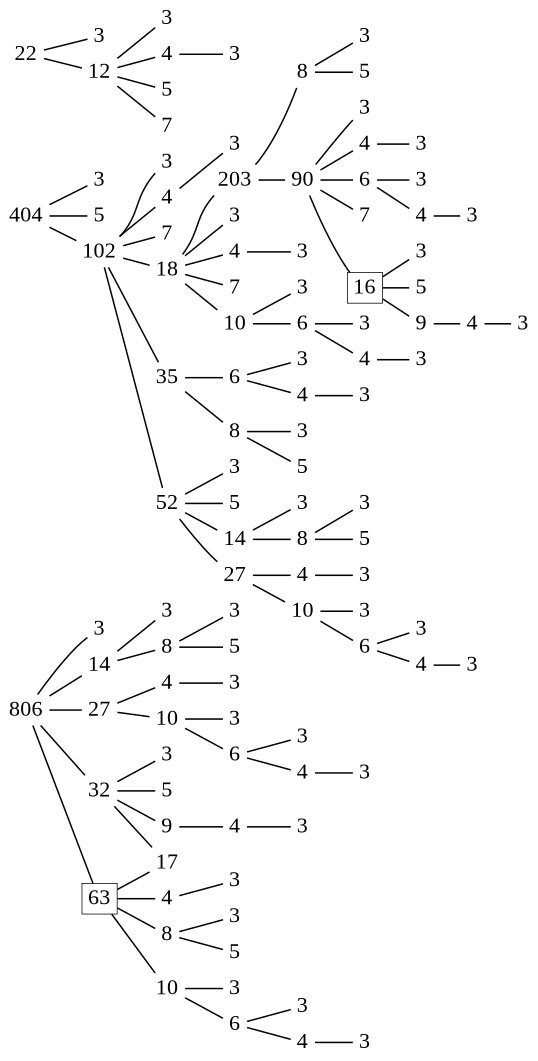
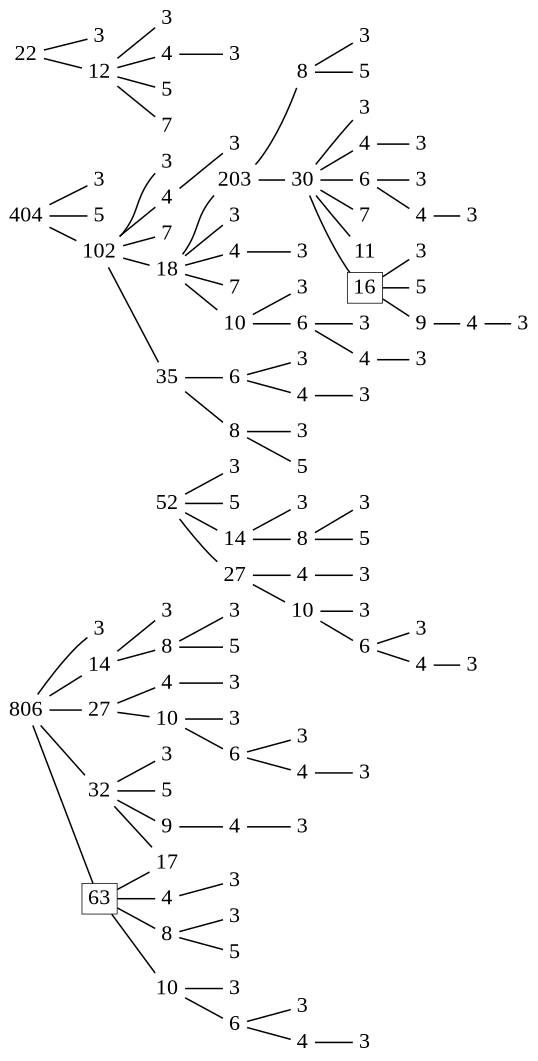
  digraph {
    fontname="Liberation Serif"
    nodesep=0.1
    rankdir=LR
    node [fontname="Liberation Serif" fontsize=30 shape=plaintext]
    edge [dir=none fontname="Liberation Serif" style=bold]
    n1 [height=0.25 label=806 width=0.25]
    n2 [height=0.25 label=3 width=0.25]
    n3 [height=0.25 label=14 width=0.25]
    n4 [height=0.25 label=27 width=0.25]
    n5 [height=0.25 label=32 width=0.25]
    n6 [height=0.25 label=63 shape=box width=0.25]
    n7 [height=0.25 label=3 width=0.25]
    n8 [height=0.25 label=8 width=0.25]
    n9 [height=0.25 label=4 width=0.25]
    n10 [height=0.25 label=10 width=0.25]
    n11 [height=0.25 label=3 width=0.25]
    n12 [height=0.25 label=5 width=0.25]
    n13 [height=0.25 label=9 width=0.25]
    n14 [height=0.25 label=17 width=0.25]
    n15 [height=0.25 label=4 width=0.25]
    n16 [height=0.25 label=8 width=0.25]
    n17 [height=0.25 label=10 width=0.25]
    n18 [height=0.25 label=404 width=0.25]
    n19 [height=0.25 label=3 width=0.25]
    n20 [height=0.25 label=5 width=0.25]
    n21 [height=0.25 label=102 width=0.25]
    n22 [height=0.25 label=3 width=0.25]
    n23 [height=0.25 label=5 width=0.25]
    n24 [height=0.25 label=3 width=0.25]
    n25 [height=0.25 label=3 width=0.25]
    n26 [height=0.25 label=6 width=0.25]
    n27 [height=0.25 label=3 width=0.25]
    n28 [height=0.25 label=4 width=0.25]
    n29 [height=0.25 label=3 width=0.25]
    n30 [height=0.25 label=4 width=0.25]
    n31 [height=0.25 label=3 width=0.25]
    n32 [height=0.25 label=3 width=0.25]
    n33 [height=0.25 label=3 width=0.25]
    n34 [height=0.25 label=5 width=0.25]
    n35 [height=0.25 label=3 width=0.25]
    n36 [height=0.25 label=6 width=0.25]
    n37 [height=0.25 label=22 width=0.25]
    n38 [height=0.25 label=3 width=0.25]
    n39 [height=0.25 label=12 width=0.25]
    n40 [height=0.25 label=3 width=0.25]
    n41 [height=0.25 label=4 width=0.25]
    n42 [height=0.25 label=3 width=0.25]
    n43 [height=0.25 label=3 width=0.25]
    n44 [height=0.25 label=4 width=0.25]
    n45 [height=0.25 label=5 width=0.25]
    n46 [height=0.25 label=7 width=0.25]
    n47 [height=0.25 label=3 width=0.25]
    n48 [height=0.25 label=3 width=0.25]
    n49 [height=0.25 label=4 width=0.25]
    n50 [height=0.25 label=7 width=0.25]
    n51 [height=0.25 label=18 width=0.25]
    n52 [height=0.25 label=35 width=0.25]
    n53 [height=0.25 label=52 width=0.25]
    n54 [height=0.25 label=203 width=0.25]
    n55 [height=0.25 label=8 width=0.25]
-   n56 [height=0.25 label=90 width=0.25]
+   n56 [height=0.25 label=30 width=0.25]
    n57 [height=0.25 label=3 width=0.25]
    n58 [height=0.25 label=3 width=0.25]
    n59 [height=0.25 label=4 width=0.25]
    n60 [height=0.25 label=7 width=0.25]
    n61 [height=0.25 label=10 width=0.25]
    n62 [height=0.25 label=6 width=0.25]
    n63 [height=0.25 label=8 width=0.25]
    n64 [height=0.25 label=3 width=0.25]
    n65 [height=0.25 label=5 width=0.25]
    n66 [height=0.25 label=14 width=0.25]
    n67 [height=0.25 label=27 width=0.25]
    n68 [height=0.25 label=3 width=0.25]
    n69 [height=0.25 label=3 width=0.25]
    n70 [height=0.25 label=6 width=0.25]
    n71 [height=0.25 label=3 width=0.25]
    n72 [height=0.25 label=4 width=0.25]
    n73 [height=0.25 label=3 width=0.25]
    n74 [height=0.25 label=3 width=0.25]
    n75 [height=0.25 label=4 width=0.25]
    n76 [height=0.25 label=3 width=0.25]
    n77 [height=0.25 label=5 width=0.25]
    n78 [height=0.25 label=3 width=0.25]
    n79 [height=0.25 label=3 width=0.25]
    n80 [height=0.25 label=8 width=0.25]
    n81 [height=0.25 label=4 width=0.25]
    n82 [height=0.25 label=10 width=0.25]
    n83 [height=0.25 label=3 width=0.25]
    n84 [height=0.25 label=5 width=0.25]
    n85 [height=0.25 label=3 width=0.25]
    n86 [height=0.25 label=3 width=0.25]
    n87 [height=0.25 label=6 width=0.25]
    n88 [height=0.25 label=3 width=0.25]
    n89 [height=0.25 label=4 width=0.25]
    n90 [height=0.25 label=3 width=0.25]
    n91 [height=0.25 label=3 width=0.25]
    n92 [height=0.25 label=5 width=0.25]
    n93 [height=0.25 label=3 width=0.25]
    n94 [height=0.25 label=4 width=0.25]
    n95 [height=0.25 label=6 width=0.25]
    n96 [height=0.25 label=7 width=0.25]
+   n97 [height=0.25 label=11 width=0.25]
    n98 [height=0.25 label=16 shape=box width=0.25]
    n99 [height=0.25 label=3 width=0.25]
    n100 [height=0.25 label=3 width=0.25]
    n101 [height=0.25 label=4 width=0.25]
    n102 [height=0.25 label=3 width=0.25]
    n103 [height=0.25 label=5 width=0.25]
    n104 [height=0.25 label=9 width=0.25]
    n105 [height=0.25 label=3 width=0.25]
    n106 [height=0.25 label=4 width=0.25]
    n107 [height=0.25 label=3 width=0.25]
    n1 -> n2
    n1 -> n3
    n1 -> n4
    n1 -> n5
    n1 -> n6
    n3 -> n7
    n3 -> n8
    n4 -> n9
    n4 -> n10
    n5 -> n11
    n5 -> n12
    n5 -> n13
    n5 -> n14
    n6 -> n14
    n6 -> n15
    n6 -> n16
    n6 -> n17
    n8 -> n22
    n8 -> n23
    n9 -> n24
    n10 -> n25
    n10 -> n26
    n13 -> n30
    n15 -> n32
    n16 -> n33
    n16 -> n34
    n17 -> n35
    n17 -> n36
    n18 -> n19
    n18 -> n20
    n18 -> n21
    n21 -> n48
    n21 -> n49
    n21 -> n50
    n21 -> n51
    n21 -> n52
-   n21 -> n53
    n26 -> n27
    n26 -> n28
    n28 -> n29
    n30 -> n31
    n36 -> n40
    n36 -> n41
    n37 -> n38
    n37 -> n39
    n39 -> n43
    n39 -> n44
    n39 -> n45
    n39 -> n46
    n41 -> n42
    n44 -> n47
    n49 -> n57
    n51 -> n54
    n51 -> n58
    n51 -> n59
    n51 -> n60
    n51 -> n61
    n52 -> n62
    n52 -> n63
    n53 -> n64
    n53 -> n65
    n53 -> n66
    n53 -> n67
    n54 -> n55
    n54 -> n56
    n55 -> n91
    n55 -> n92
    n56 -> n93
    n56 -> n94
    n56 -> n95
    n56 -> n96
+   n56 -> n97
    n56 -> n98
    n59 -> n68
    n61 -> n69
    n61 -> n70
    n62 -> n74
    n62 -> n75
    n63 -> n76
    n63 -> n77
    n66 -> n79
    n66 -> n80
    n67 -> n81
    n67 -> n82
    n70 -> n71
    n70 -> n72
    n72 -> n73
    n75 -> n78
    n80 -> n83
    n80 -> n84
    n81 -> n85
    n82 -> n86
    n82 -> n87
    n87 -> n88
    n87 -> n89
    n89 -> n90
    n94 -> n99
    n95 -> n100
    n95 -> n101
    n98 -> n102
    n98 -> n103
    n98 -> n104
    n101 -> n105
    n104 -> n106
    n106 -> n107
  }
